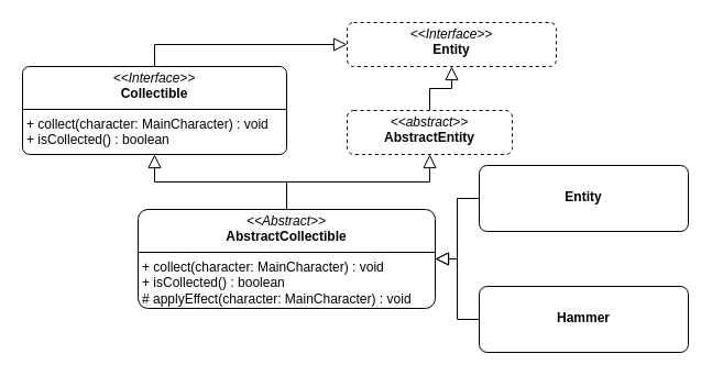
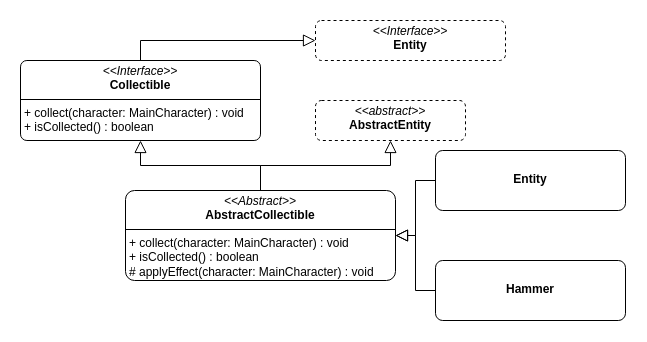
  <mxCell id="0" />
  <mxCell id="1" parent="0" />
  <mxCell id="2" value="&lt;p style=&quot;margin:0px;margin-top:4px;text-align:center;&quot;&gt;&lt;i&gt;&amp;lt;&amp;lt;Interface&amp;gt;&amp;gt;&lt;/i&gt;&lt;br&gt;&lt;b&gt;Entity&lt;/b&gt;&lt;/p&gt;" style="verticalAlign=top;align=left;overflow=fill;html=1;whiteSpace=wrap;dashed=1;rounded=1;" parent="1" vertex="1"><mxGeometry x="315" y="20" width="190" height="40" as="geometry" /></mxCell>
- <mxCell id="3" style="edgeStyle=orthogonalEdgeStyle;rounded=0;orthogonalLoop=1;jettySize=auto;html=1;exitX=0.5;exitY=0;exitDx=0;exitDy=0;entryX=0.5;entryY=1;entryDx=0;entryDy=0;endArrow=block;endFill=0;endSize=10;" parent="1" source="4" target="2" edge="1"><mxGeometry relative="1" as="geometry" /></mxCell>
  <mxCell id="4" value="&lt;p style=&quot;margin:0px;margin-top:4px;text-align:center;&quot;&gt;&lt;i&gt;&amp;lt;&amp;lt;abstract&amp;gt;&amp;gt;&lt;/i&gt;&lt;br&gt;&lt;b&gt;AbstractEntity&lt;/b&gt;&lt;/p&gt;" style="verticalAlign=top;align=left;overflow=fill;html=1;whiteSpace=wrap;dashed=1;rounded=1;" parent="1" vertex="1"><mxGeometry x="315" y="100" width="150" height="40" as="geometry" /></mxCell>
  <mxCell id="5" style="edgeStyle=orthogonalEdgeStyle;rounded=0;orthogonalLoop=1;jettySize=auto;html=1;exitX=0.5;exitY=0;exitDx=0;exitDy=0;entryX=0;entryY=0.5;entryDx=0;entryDy=0;endArrow=block;endFill=0;endSize=10;" parent="1" source="6" target="2" edge="1"><mxGeometry relative="1" as="geometry" /></mxCell>
  <mxCell id="6" value="&lt;p style=&quot;margin:0px;margin-top:4px;text-align:center;&quot;&gt;&lt;i&gt;&amp;lt;&amp;lt;Interface&amp;gt;&amp;gt;&lt;/i&gt;&lt;br&gt;&lt;b&gt;Collectible&lt;/b&gt;&lt;/p&gt;&lt;hr size=&quot;1&quot; style=&quot;border-style:solid;&quot;&gt;&lt;p style=&quot;margin:0px;margin-left:4px;&quot;&gt;+ collect(character: MainCharacter) : void&lt;/p&gt;&lt;p style=&quot;margin:0px;margin-left:4px;&quot;&gt;+ isCollected() : boolean&lt;/p&gt;" style="verticalAlign=top;align=left;overflow=fill;html=1;whiteSpace=wrap;rounded=1;arcSize=8;" parent="1" vertex="1"><mxGeometry x="20" y="60" width="240" height="80" as="geometry" /></mxCell>
  <mxCell id="7" style="edgeStyle=orthogonalEdgeStyle;rounded=0;orthogonalLoop=1;jettySize=auto;html=1;exitX=0.5;exitY=0;exitDx=0;exitDy=0;entryX=0.5;entryY=1;entryDx=0;entryDy=0;endArrow=block;endFill=0;endSize=10;" parent="1" source="9" target="6" edge="1"><mxGeometry relative="1" as="geometry" /></mxCell>
  <mxCell id="8" style="edgeStyle=orthogonalEdgeStyle;rounded=0;orthogonalLoop=1;jettySize=auto;html=1;exitX=0.5;exitY=0;exitDx=0;exitDy=0;entryX=0.5;entryY=1;entryDx=0;entryDy=0;endArrow=block;endFill=0;endSize=10;" parent="1" source="9" target="4" edge="1"><mxGeometry relative="1" as="geometry" /></mxCell>
  <mxCell id="9" value="&lt;p style=&quot;margin:0px;margin-top:4px;text-align:center;&quot;&gt;&lt;i&gt;&amp;lt;&amp;lt;Abstract&amp;gt;&amp;gt;&lt;/i&gt;&lt;br&gt;&lt;b&gt;AbstractCollectible&lt;/b&gt;&lt;/p&gt;&lt;hr size=&quot;1&quot; style=&quot;border-style:solid;&quot;&gt;&lt;p style=&quot;margin:0px;margin-left:4px;&quot;&gt;+ collect(character: MainCharacter) : void&lt;/p&gt;&lt;p style=&quot;margin:0px;margin-left:4px;&quot;&gt;+ isCollected() : boolean&lt;/p&gt;&lt;p style=&quot;margin:0px;margin-left:4px;&quot;&gt;# applyEffect(character: MainCharacter) : void&lt;/p&gt;" style="verticalAlign=top;align=left;overflow=fill;html=1;whiteSpace=wrap;rounded=1;arcSize=10;" parent="1" vertex="1"><mxGeometry x="125" y="190" width="270" height="90" as="geometry" /></mxCell>
  <mxCell id="10" style="edgeStyle=orthogonalEdgeStyle;rounded=0;orthogonalLoop=1;jettySize=auto;html=1;exitX=0;exitY=0.5;exitDx=0;exitDy=0;entryX=1;entryY=0.5;entryDx=0;entryDy=0;endArrow=block;endFill=0;endSize=10;" parent="1" source="11" target="9" edge="1"><mxGeometry relative="1" as="geometry" /></mxCell>
  <mxCell id="11" value="&lt;p style=&quot;margin:0px;margin-top:4px;text-align:center;&quot;&gt;&lt;b&gt;&lt;br&gt;&lt;/b&gt;&lt;/p&gt;&lt;p style=&quot;margin:0px;margin-top:4px;text-align:center;&quot;&gt;&lt;b&gt;Hammer&lt;/b&gt;&lt;/p&gt;" style="verticalAlign=top;align=left;overflow=fill;html=1;whiteSpace=wrap;rounded=1;arcSize=12;" parent="1" vertex="1"><mxGeometry x="435" y="260" width="190" height="60" as="geometry" /></mxCell>
  <mxCell id="12" style="edgeStyle=orthogonalEdgeStyle;rounded=0;orthogonalLoop=1;jettySize=auto;html=1;exitX=0;exitY=0.5;exitDx=0;exitDy=0;entryX=1;entryY=0.5;entryDx=0;entryDy=0;endArrow=block;endFill=0;endSize=10;" parent="1" source="13" target="9" edge="1"><mxGeometry relative="1" as="geometry" /></mxCell>
  <mxCell id="13" value="&lt;p style=&quot;margin:0px;margin-top:4px;text-align:center;&quot;&gt;&lt;b&gt;&lt;br&gt;&lt;/b&gt;&lt;/p&gt;&lt;p style=&quot;margin:0px;margin-top:4px;text-align:center;&quot;&gt;&lt;b&gt;Entity&lt;/b&gt;&lt;/p&gt;" style="verticalAlign=top;align=left;overflow=fill;html=1;whiteSpace=wrap;rounded=1;arcSize=12;" parent="1" vertex="1"><mxGeometry x="435" y="150" width="190" height="60" as="geometry" /></mxCell>
